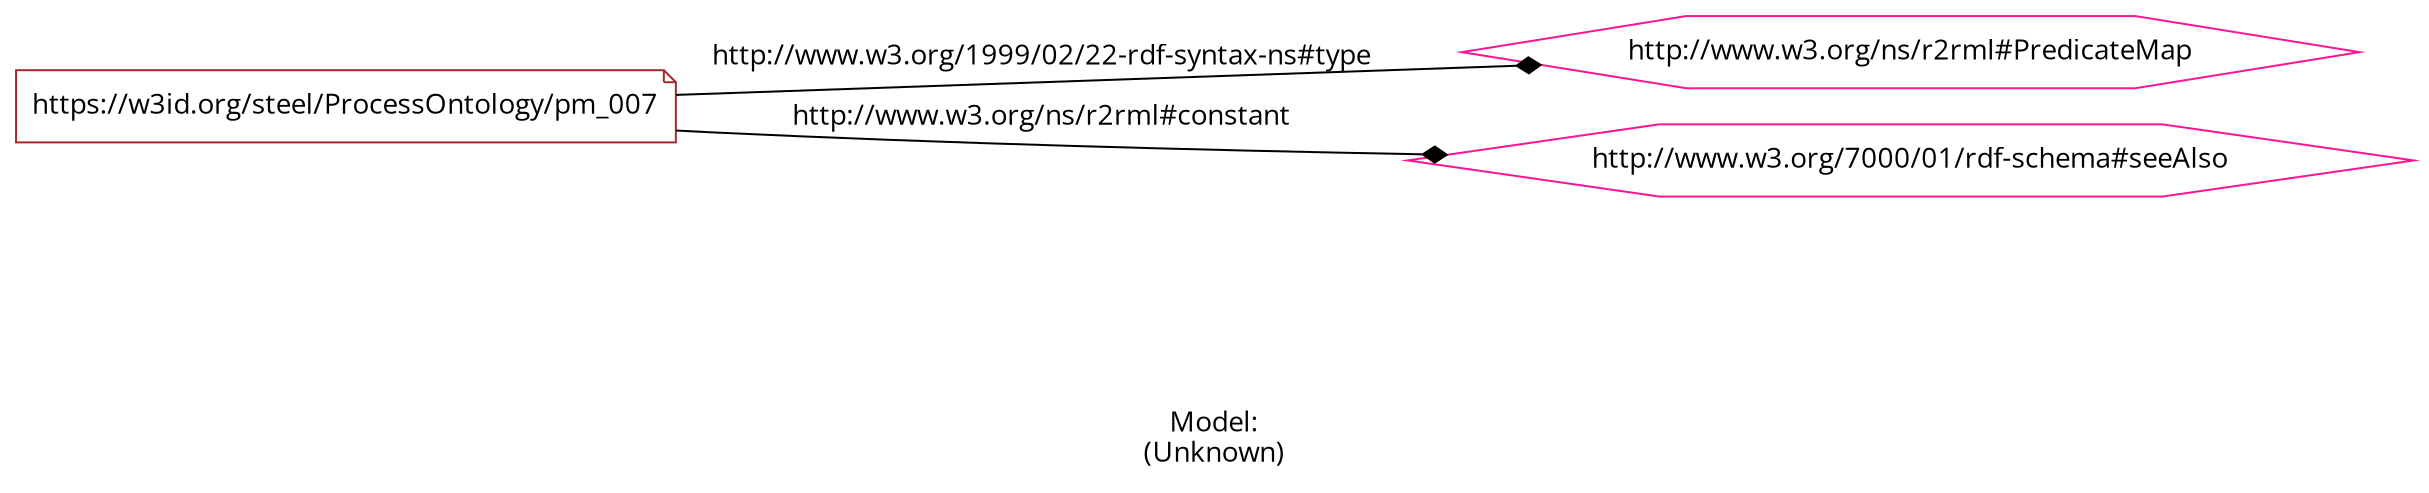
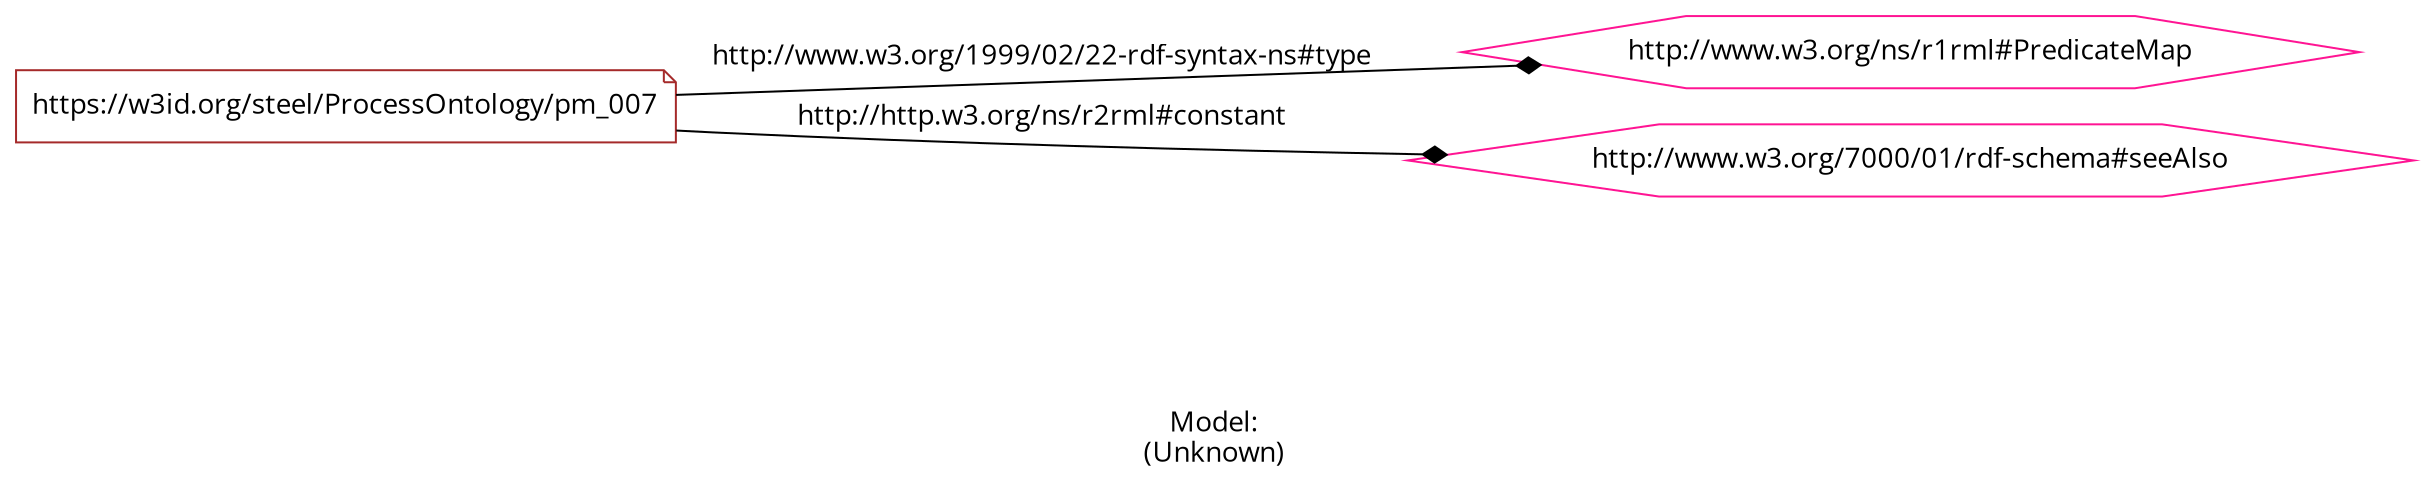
  digraph {
    fontname="Open Sans"
    label="\n\nModel:\n(Unknown)"
    rankdir=LR
    node [color=deeppink fontname="Open Sans" shape=hexagon]
    edge [arrowhead=diamond fontname="Open Sans"]
    n1 [color=brown label="https://w3id.org/steel/ProcessOntology/pm_007" shape=note]
-   n2 [label="http://www.w3.org/ns/r2rml#PredicateMap"]
+   n2 [label="http://www.w3.org/ns/r1rml#PredicateMap"]
    n3 [label="http://www.w3.org/7000/01/rdf-schema#seeAlso"]
    n1 -> n2 [label="http://www.w3.org/1999/02/22-rdf-syntax-ns#type"]
-   n1 -> n3 [label="http://www.w3.org/ns/r2rml#constant"]
+   n1 -> n3 [label="http://http.w3.org/ns/r2rml#constant"]
  }
